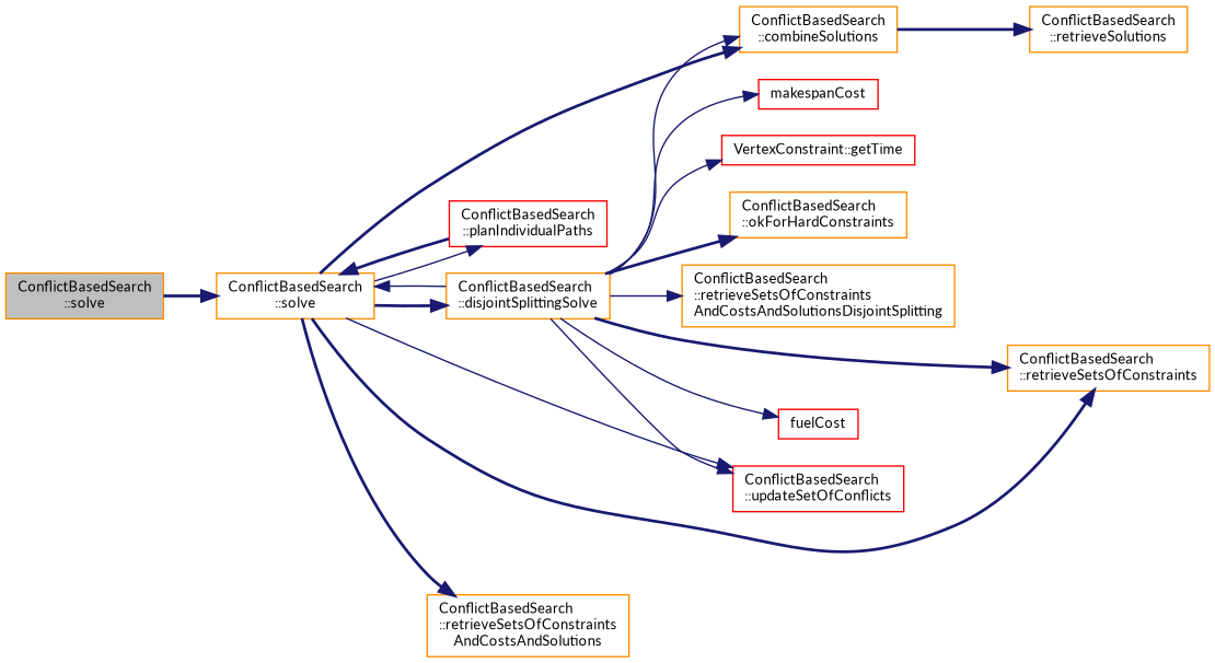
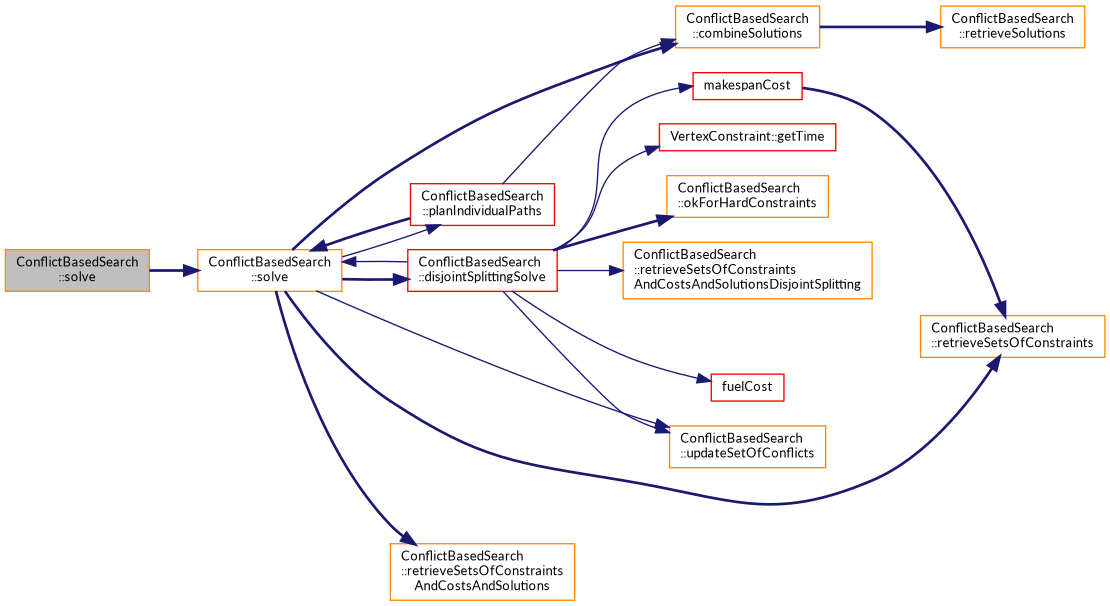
  digraph {
    fontname=Lato
    rankdir=LR
    node [color=darkorange fillcolor=white fontname=Lato fontsize=10 shape=record style=filled]
    edge [color=midnightblue fontname=Lato fontsize=10 labelfontname=Helvetica labelfontsize=10 style=bold]
    n1 [fillcolor=grey75 fontcolor=black height=0.2 label="ConflictBasedSearch\l::solve" width=0.4]
    n2 [height=0.2 label="ConflictBasedSearch\l::solve" width=0.4]
    n3 [height=0.2 label="ConflictBasedSearch\l::retrieveSetsOfConstraints" width=0.4]
    n4 [height=0.2 label="ConflictBasedSearch\l::combineSolutions" width=0.4]
-   n5 [height=0.2 label="ConflictBasedSearch\l::disjointSplittingSolve" width=0.4]
+   n5 [color=red height=0.2 label="ConflictBasedSearch\l::disjointSplittingSolve" width=0.4]
    n6 [color=red height=0.2 label="ConflictBasedSearch\l::planIndividualPaths" width=0.4]
-   n7 [color=red height=0.2 label="ConflictBasedSearch\l::updateSetOfConflicts" width=0.4]
+   n7 [height=0.2 label="ConflictBasedSearch\l::updateSetOfConflicts" width=0.4]
    n8 [height=0.2 label="ConflictBasedSearch\l::retrieveSetsOfConstraints\lAndCostsAndSolutions" width=0.4]
    n9 [height=0.2 label="ConflictBasedSearch\l::retrieveSolutions" width=0.4]
    n10 [color=red height=0.2 label=fuelCost width=0.4]
    n11 [color=red height=0.2 label="VertexConstraint::getTime" width=0.4]
    n12 [color=red height=0.2 label=makespanCost width=0.4]
    n13 [height=0.2 label="ConflictBasedSearch\l::okForHardConstraints" width=0.4]
    n14 [height=0.2 label="ConflictBasedSearch\l::retrieveSetsOfConstraints\lAndCostsAndSolutionsDisjointSplitting" width=0.4]
    n1 -> n2
    n2 -> n3
    n2 -> n4
    n2 -> n5
    n2 -> n6 [style=solid]
    n2 -> n7 [style=solid]
    n2 -> n8
    n4 -> n9
    n5 -> n2 [style=solid]
-   n5 -> n3
-   n5 -> n4 [style=solid]
+   n12 -> n3
+   n6 -> n4 [style=solid]
    n5 -> n7 [style=solid]
    n5 -> n10 [style=solid]
    n5 -> n11 [style=solid]
    n5 -> n12 [style=solid]
    n5 -> n13
    n5 -> n14 [style=solid]
    n6 -> n2
  }
